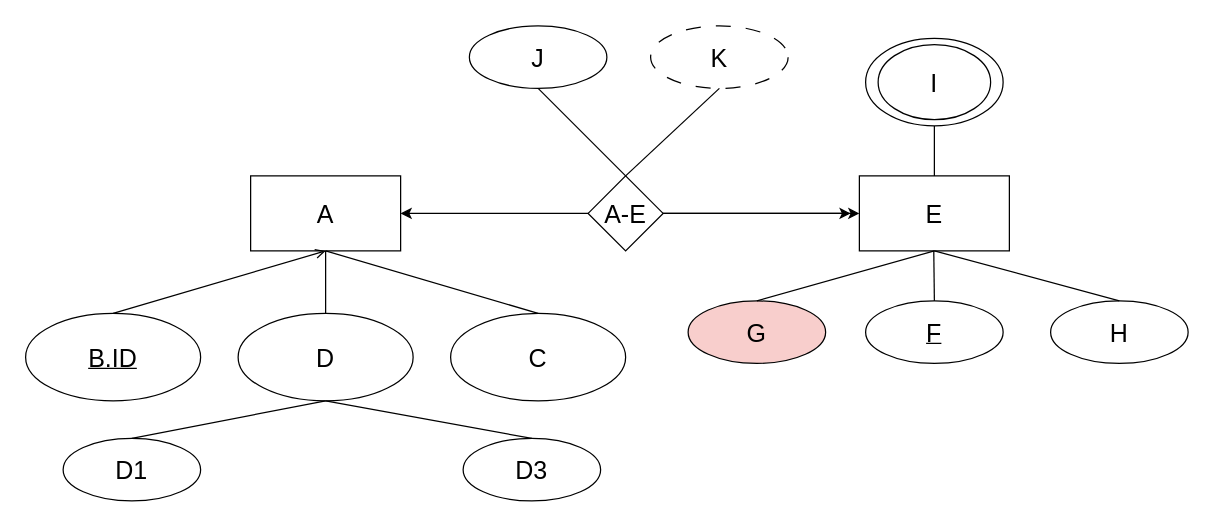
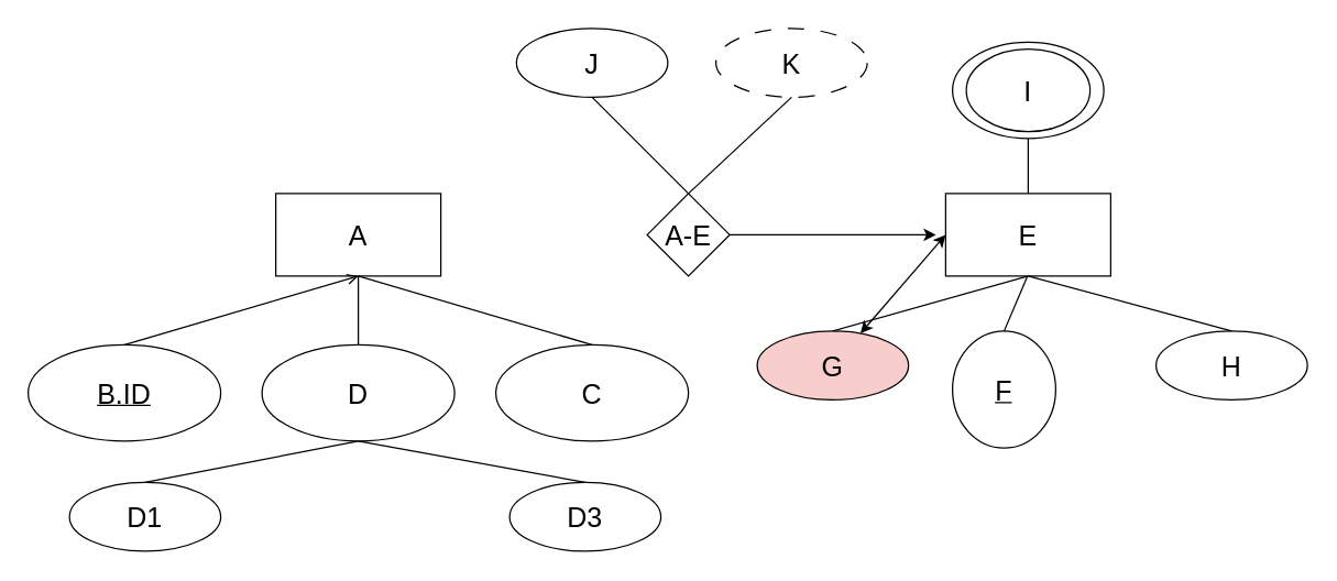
  <mxCell id="0" />
  <mxCell id="1" parent="0" />
  <mxCell id="2" value="&lt;font style=&quot;font-size: 20px;&quot;&gt;A&lt;/font&gt;" style="rounded=0;whiteSpace=wrap;html=1;" vertex="1" parent="1"><mxGeometry x="200" y="140" width="120" height="60" as="geometry" /></mxCell>
  <mxCell id="3" value="&lt;font style=&quot;font-size: 20px;&quot;&gt;E&lt;/font&gt;" style="rounded=0;whiteSpace=wrap;html=1;" vertex="1" parent="1"><mxGeometry x="687" y="140" width="120" height="60" as="geometry" /></mxCell>
- <mxCell id="4" value="" style="endArrow=classic;startArrow=classic;html=1;rounded=0;entryX=1;entryY=0.5;entryDx=0;entryDy=0;exitX=0;exitY=0.5;exitDx=0;exitDy=0;" edge="1" parent="1" source="3" target="2"><mxGeometry width="50" height="50" relative="1" as="geometry"><mxPoint x="570" y="169.47" as="sourcePoint" /><mxPoint x="470" y="169.47" as="targetPoint" /></mxGeometry></mxCell>
+ <mxCell id="4" value="" style="endArrow=classic;startArrow=classic;html=1;rounded=0;exitX=0;exitY=0.5;exitDx=0;exitDy=0;" edge="1" parent="1" source="3" target="22"><mxGeometry width="50" height="50" relative="1" as="geometry"><mxPoint x="570" y="169.47" as="sourcePoint" /><mxPoint x="470" y="169.47" as="targetPoint" /></mxGeometry></mxCell>
  <mxCell id="5" value="&lt;font style=&quot;font-size: 20px;&quot;&gt;A-E&lt;/font&gt;" style="rhombus;whiteSpace=wrap;html=1;" vertex="1" parent="1"><mxGeometry x="470" y="140" width="60" height="60" as="geometry" /></mxCell>
  <mxCell id="6" value="&lt;u&gt;&lt;font style=&quot;font-size: 20px;&quot;&gt;B.ID&lt;/font&gt;&lt;/u&gt;" style="ellipse;whiteSpace=wrap;html=1;" vertex="1" parent="1"><mxGeometry x="20" y="250" width="140" height="70" as="geometry" /></mxCell>
  <mxCell id="7" value="&lt;font style=&quot;font-size: 20px;&quot;&gt;D&lt;/font&gt;" style="ellipse;whiteSpace=wrap;html=1;" vertex="1" parent="1"><mxGeometry x="190" y="250" width="140" height="70" as="geometry" /></mxCell>
  <mxCell id="8" value="&lt;font style=&quot;font-size: 20px;&quot;&gt;C&lt;/font&gt;" style="ellipse;whiteSpace=wrap;html=1;" vertex="1" parent="1"><mxGeometry x="360" y="250" width="140" height="70" as="geometry" /></mxCell>
  <mxCell id="9" value="" style="endArrow=none;html=1;rounded=0;exitX=0.5;exitY=0;exitDx=0;exitDy=0;entryX=0.5;entryY=1;entryDx=0;entryDy=0;" edge="1" parent="1" source="7" target="2"><mxGeometry width="50" height="50" relative="1" as="geometry"><mxPoint x="340" y="210" as="sourcePoint" /><mxPoint x="390" y="160" as="targetPoint" /></mxGeometry></mxCell>
  <mxCell id="10" value="" style="endArrow=none;html=1;rounded=0;exitX=0.5;exitY=0;exitDx=0;exitDy=0;entryX=0.5;entryY=1;entryDx=0;entryDy=0;" edge="1" parent="1" source="8" target="2"><mxGeometry width="50" height="50" relative="1" as="geometry"><mxPoint x="270" y="260" as="sourcePoint" /><mxPoint x="270" y="210" as="targetPoint" /></mxGeometry></mxCell>
  <mxCell id="11" value="" style="endArrow=open;html=1;rounded=0;exitX=0.5;exitY=0;exitDx=0;exitDy=0;entryX=0.5;entryY=1;entryDx=0;entryDy=0;" edge="1" parent="1" source="6" target="2"><mxGeometry width="50" height="50" relative="1" as="geometry"><mxPoint x="280" y="270" as="sourcePoint" /><mxPoint x="280" y="220" as="targetPoint" /></mxGeometry></mxCell>
  <mxCell id="12" value="&lt;font style=&quot;font-size: 20px;&quot;&gt;D3&lt;/font&gt;" style="ellipse;whiteSpace=wrap;html=1;" vertex="1" parent="1"><mxGeometry x="370" y="350" width="110" height="50" as="geometry" /></mxCell>
  <mxCell id="13" value="&lt;font style=&quot;font-size: 20px;&quot;&gt;D1&lt;/font&gt;" style="ellipse;whiteSpace=wrap;html=1;" vertex="1" parent="1"><mxGeometry x="50" y="350" width="110" height="50" as="geometry" /></mxCell>
  <mxCell id="14" value="" style="endArrow=classic;html=1;rounded=0;exitX=1;exitY=0.5;exitDx=0;exitDy=0;" edge="1" parent="1" source="5"><mxGeometry width="50" height="50" relative="1" as="geometry"><mxPoint x="580" y="330" as="sourcePoint" /><mxPoint x="680" y="170" as="targetPoint" /></mxGeometry></mxCell>
  <mxCell id="15" value="" style="endArrow=none;html=1;rounded=0;exitX=0.5;exitY=0;exitDx=0;exitDy=0;entryX=0.5;entryY=1;entryDx=0;entryDy=0;" edge="1" parent="1" source="12" target="7"><mxGeometry width="50" height="50" relative="1" as="geometry"><mxPoint x="270" y="360" as="sourcePoint" /><mxPoint x="269.52" y="320" as="targetPoint" /></mxGeometry></mxCell>
  <mxCell id="16" value="" style="endArrow=none;html=1;rounded=0;exitX=0.5;exitY=0;exitDx=0;exitDy=0;entryX=0.5;entryY=1;entryDx=0;entryDy=0;" edge="1" parent="1" source="13" target="7"><mxGeometry width="50" height="50" relative="1" as="geometry"><mxPoint x="280" y="370" as="sourcePoint" /><mxPoint x="260" y="320" as="targetPoint" /></mxGeometry></mxCell>
  <mxCell id="17" value="" style="ellipse;whiteSpace=wrap;html=1;" vertex="1" parent="1"><mxGeometry x="692" y="30" width="110" height="70" as="geometry" /></mxCell>
  <mxCell id="18" value="&lt;font style=&quot;font-size: 20px;&quot;&gt;I&lt;/font&gt;" style="ellipse;whiteSpace=wrap;html=1;" vertex="1" parent="1"><mxGeometry x="702" y="35" width="90" height="60" as="geometry" /></mxCell>
  <mxCell id="19" value="" style="endArrow=none;html=1;rounded=0;entryX=0.5;entryY=1;entryDx=0;entryDy=0;exitX=0.5;exitY=0;exitDx=0;exitDy=0;" edge="1" parent="1" source="3" target="17"><mxGeometry width="50" height="50" relative="1" as="geometry"><mxPoint x="730" y="300" as="sourcePoint" /><mxPoint x="780" y="250" as="targetPoint" /></mxGeometry></mxCell>
  <mxCell id="20" value="&lt;font style=&quot;font-size: 20px;&quot;&gt;H&lt;/font&gt;" style="ellipse;whiteSpace=wrap;html=1;" vertex="1" parent="1"><mxGeometry x="840" y="240" width="110" height="50" as="geometry" /></mxCell>
- <mxCell id="21" value="&lt;u&gt;&lt;font style=&quot;font-size: 20px;&quot;&gt;F&lt;/font&gt;&lt;/u&gt;" style="ellipse;whiteSpace=wrap;html=1;" vertex="1" parent="1"><mxGeometry x="692" y="240" width="110" height="50" as="geometry" /></mxCell>
+ <mxCell id="21" value="&lt;u&gt;&lt;font style=&quot;font-size: 20px;&quot;&gt;F&lt;/font&gt;&lt;/u&gt;" style="ellipse;whiteSpace=wrap;html=1;" vertex="1" parent="1"><mxGeometry x="692" y="240" width="75" height="85" as="geometry" /></mxCell>
  <mxCell id="22" value="&lt;font style=&quot;font-size: 20px;&quot;&gt;G&lt;/font&gt;" style="ellipse;whiteSpace=wrap;html=1;fillColor=#f8cecc;" vertex="1" parent="1"><mxGeometry x="550" y="240" width="110" height="50" as="geometry" /></mxCell>
  <mxCell id="23" value="" style="endArrow=none;html=1;rounded=0;exitX=0.5;exitY=0;exitDx=0;exitDy=0;entryX=0.5;entryY=1;entryDx=0;entryDy=0;" edge="1" parent="1" source="21"><mxGeometry width="50" height="50" relative="1" as="geometry"><mxPoint x="746.52" y="250" as="sourcePoint" /><mxPoint x="746.52" y="200" as="targetPoint" /></mxGeometry></mxCell>
  <mxCell id="24" value="" style="endArrow=none;html=1;rounded=0;exitX=0.5;exitY=0;exitDx=0;exitDy=0;entryX=0.5;entryY=1;entryDx=0;entryDy=0;" edge="1" parent="1" source="20"><mxGeometry width="50" height="50" relative="1" as="geometry"><mxPoint x="757" y="250" as="sourcePoint" /><mxPoint x="747" y="200" as="targetPoint" /></mxGeometry></mxCell>
  <mxCell id="25" value="" style="endArrow=none;html=1;rounded=0;exitX=0.5;exitY=0;exitDx=0;exitDy=0;entryX=0.5;entryY=1;entryDx=0;entryDy=0;" edge="1" parent="1" source="22"><mxGeometry width="50" height="50" relative="1" as="geometry"><mxPoint x="767" y="260" as="sourcePoint" /><mxPoint x="747" y="200" as="targetPoint" /></mxGeometry></mxCell>
  <mxCell id="26" value="&lt;font style=&quot;font-size: 20px;&quot;&gt;J&lt;/font&gt;" style="ellipse;whiteSpace=wrap;html=1;" vertex="1" parent="1"><mxGeometry x="375" y="20" width="110" height="50" as="geometry" /></mxCell>
  <mxCell id="27" value="&lt;font style=&quot;font-size: 20px;&quot;&gt;K&lt;/font&gt;" style="ellipse;whiteSpace=wrap;html=1;dashed=1;dashPattern=12 12;" vertex="1" parent="1"><mxGeometry x="520" y="20" width="110" height="50" as="geometry" /></mxCell>
  <mxCell id="28" value="" style="endArrow=none;html=1;rounded=0;entryX=0.5;entryY=1;entryDx=0;entryDy=0;exitX=0.5;exitY=0;exitDx=0;exitDy=0;" edge="1" parent="1" source="5" target="26"><mxGeometry width="50" height="50" relative="1" as="geometry"><mxPoint x="520" y="290" as="sourcePoint" /><mxPoint x="570" y="240" as="targetPoint" /></mxGeometry></mxCell>
  <mxCell id="29" value="" style="endArrow=none;html=1;rounded=0;entryX=0.5;entryY=1;entryDx=0;entryDy=0;exitX=0.5;exitY=0;exitDx=0;exitDy=0;" edge="1" parent="1" source="5" target="27"><mxGeometry width="50" height="50" relative="1" as="geometry"><mxPoint x="500" y="140" as="sourcePoint" /><mxPoint x="440" y="80" as="targetPoint" /></mxGeometry></mxCell>
